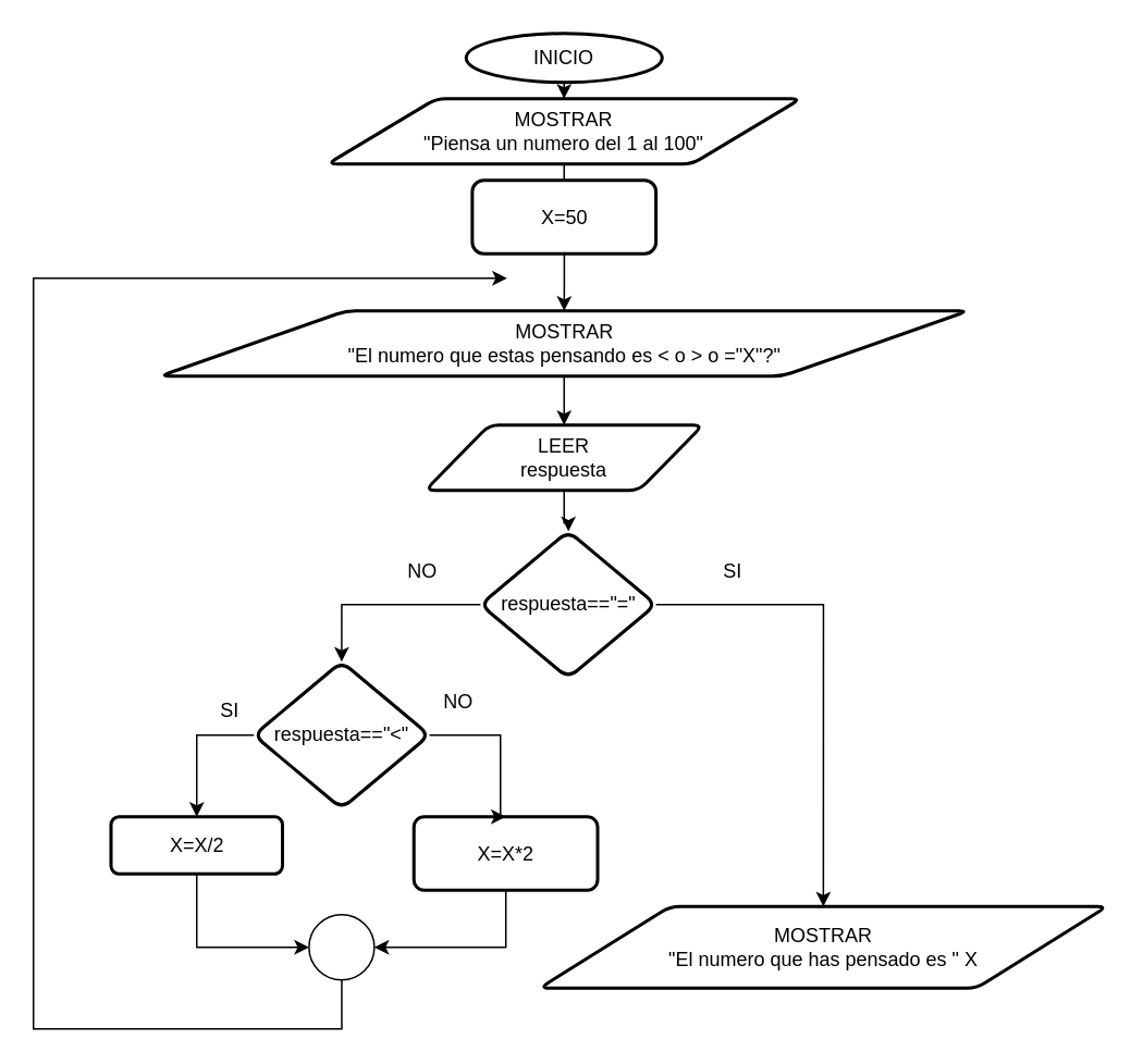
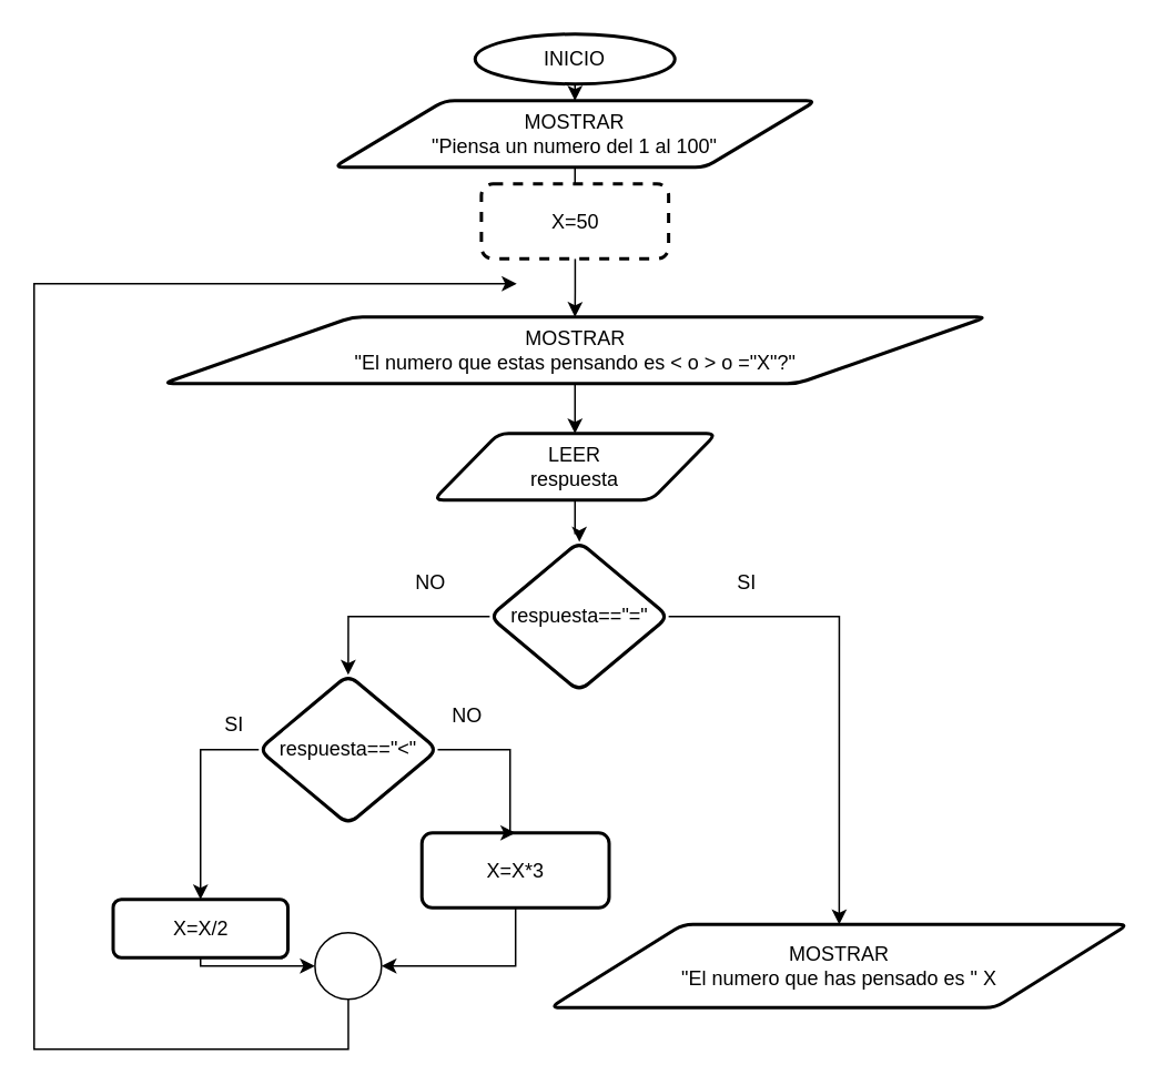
  <mxCell id="0" />
  <mxCell id="1" parent="0" />
  <mxCell id="2" value="" style="edgeStyle=orthogonalEdgeStyle;rounded=0;orthogonalLoop=1;jettySize=auto;html=1;exitX=0.5;exitY=1;exitDx=0;exitDy=0;exitPerimeter=0;" edge="1" parent="1" source="3" target="23"><mxGeometry relative="1" as="geometry"><mxPoint x="342.5" y="100" as="sourcePoint" /></mxGeometry></mxCell>
  <mxCell id="3" value="INICIO" style="strokeWidth=2;html=1;shape=mxgraph.flowchart.start_1;whiteSpace=wrap;" vertex="1" parent="1"><mxGeometry x="285" y="20" width="120" height="30" as="geometry" /></mxCell>
  <mxCell id="4" value="" style="edgeStyle=orthogonalEdgeStyle;rounded=0;orthogonalLoop=1;jettySize=auto;html=1;" edge="1" parent="1" source="5" target="10"><mxGeometry relative="1" as="geometry" /></mxCell>
  <mxCell id="5" value="&lt;div&gt;MOSTRAR &lt;br&gt;&lt;/div&gt;&lt;div&gt;&quot;El numero que estas pensando es &amp;lt; o &amp;gt; o =&quot;X&quot;?&quot;&lt;/div&gt;" style="shape=parallelogram;html=1;strokeWidth=2;perimeter=parallelogramPerimeter;whiteSpace=wrap;rounded=1;arcSize=12;size=0.23;" vertex="1" parent="1"><mxGeometry x="97.5" y="190" width="495" height="40" as="geometry" /></mxCell>
  <mxCell id="6" value="" style="edgeStyle=orthogonalEdgeStyle;rounded=0;orthogonalLoop=1;jettySize=auto;html=1;entryX=0.5;entryY=0;entryDx=0;entryDy=0;" edge="1" parent="1" source="8" target="19"><mxGeometry relative="1" as="geometry"><mxPoint x="210" y="420" as="targetPoint" /></mxGeometry></mxCell>
  <mxCell id="7" style="edgeStyle=orthogonalEdgeStyle;rounded=0;orthogonalLoop=1;jettySize=auto;html=1;entryX=0.5;entryY=0;entryDx=0;entryDy=0;" edge="1" parent="1" source="8" target="28"><mxGeometry relative="1" as="geometry"><mxPoint x="510" y="590" as="targetPoint" /><Array as="points"><mxPoint x="504" y="370" /></Array></mxGeometry></mxCell>
  <mxCell id="8" value="respuesta==&quot;=&quot;" style="rhombus;whiteSpace=wrap;html=1;rounded=1;arcSize=14;strokeWidth=2;" vertex="1" parent="1"><mxGeometry x="293.75" y="325" width="107.5" height="90" as="geometry" /></mxCell>
  <mxCell id="9" value="" style="edgeStyle=orthogonalEdgeStyle;rounded=0;orthogonalLoop=1;jettySize=auto;html=1;" edge="1" parent="1" source="10" target="8"><mxGeometry relative="1" as="geometry"><mxPoint x="347.5" y="295" as="sourcePoint" /></mxGeometry></mxCell>
  <mxCell id="10" value="&lt;div&gt;LEER &lt;br&gt;&lt;/div&gt;&lt;div&gt;respuesta&lt;/div&gt;" style="shape=parallelogram;html=1;strokeWidth=2;perimeter=parallelogramPerimeter;whiteSpace=wrap;rounded=1;arcSize=12;size=0.23;" vertex="1" parent="1"><mxGeometry x="260" y="260" width="170" height="40" as="geometry" /></mxCell>
  <mxCell id="11" value="NO" style="text;html=1;resizable=0;autosize=1;align=center;verticalAlign=middle;points=[];fillColor=none;strokeColor=none;rounded=0;" vertex="1" parent="1"><mxGeometry x="237.5" y="335" width="40" height="30" as="geometry" /></mxCell>
  <mxCell id="12" value="SI" style="text;html=1;resizable=0;autosize=1;align=center;verticalAlign=middle;points=[];fillColor=none;strokeColor=none;rounded=0;" vertex="1" parent="1"><mxGeometry x="432.5" y="335" width="30" height="30" as="geometry" /></mxCell>
  <mxCell id="13" style="edgeStyle=orthogonalEdgeStyle;rounded=0;orthogonalLoop=1;jettySize=auto;html=1;" edge="1" parent="1" source="14" target="25"><mxGeometry relative="1" as="geometry"><mxPoint x="190" y="600" as="targetPoint" /><Array as="points"><mxPoint x="120" y="580" /></Array></mxGeometry></mxCell>
- <mxCell id="14" value="X=X/2" style="whiteSpace=wrap;html=1;rounded=1;arcSize=14;strokeWidth=2;" vertex="1" parent="1"><mxGeometry x="67.5" y="500" width="105" height="35" as="geometry" /></mxCell>
+ <mxCell id="14" value="X=X/2" style="whiteSpace=wrap;html=1;rounded=1;arcSize=14;strokeWidth=2;" vertex="1" parent="1"><mxGeometry x="67.5" y="540" width="105" height="35" as="geometry" /></mxCell>
  <mxCell id="15" style="edgeStyle=orthogonalEdgeStyle;rounded=0;orthogonalLoop=1;jettySize=auto;html=1;" edge="1" parent="1" source="16" target="25"><mxGeometry relative="1" as="geometry"><Array as="points"><mxPoint x="309" y="580" /></Array></mxGeometry></mxCell>
- <mxCell id="16" value="X=X*2" style="whiteSpace=wrap;html=1;rounded=1;arcSize=14;strokeWidth=2;" vertex="1" parent="1"><mxGeometry x="253" y="500" width="112.5" height="45" as="geometry" /></mxCell>
+ <mxCell id="16" value="X=X*3" style="whiteSpace=wrap;html=1;rounded=1;arcSize=14;strokeWidth=2;" vertex="1" parent="1"><mxGeometry x="253" y="500" width="112.5" height="45" as="geometry" /></mxCell>
  <mxCell id="17" style="edgeStyle=orthogonalEdgeStyle;rounded=0;orthogonalLoop=1;jettySize=auto;html=1;entryX=0.5;entryY=0;entryDx=0;entryDy=0;" edge="1" parent="1" source="19" target="14"><mxGeometry relative="1" as="geometry"><Array as="points"><mxPoint x="120" y="450" /></Array></mxGeometry></mxCell>
  <mxCell id="18" style="edgeStyle=orthogonalEdgeStyle;rounded=0;orthogonalLoop=1;jettySize=auto;html=1;entryX=0.5;entryY=0;entryDx=0;entryDy=0;" edge="1" parent="1" source="19" target="16"><mxGeometry relative="1" as="geometry"><Array as="points"><mxPoint x="306" y="450" /></Array></mxGeometry></mxCell>
  <mxCell id="19" value="respuesta==&quot;&amp;lt;&quot;" style="rhombus;whiteSpace=wrap;html=1;rounded=1;arcSize=14;strokeWidth=2;" vertex="1" parent="1"><mxGeometry x="155" y="405" width="107.5" height="90" as="geometry" /></mxCell>
  <mxCell id="20" value="NO" style="text;html=1;resizable=0;autosize=1;align=center;verticalAlign=middle;points=[];fillColor=none;strokeColor=none;rounded=0;" vertex="1" parent="1"><mxGeometry x="260" y="415" width="40" height="30" as="geometry" /></mxCell>
  <mxCell id="21" value="SI" style="text;html=1;resizable=0;autosize=1;align=center;verticalAlign=middle;points=[];fillColor=none;strokeColor=none;rounded=0;" vertex="1" parent="1"><mxGeometry x="125" y="420" width="30" height="30" as="geometry" /></mxCell>
  <mxCell id="22" value="" style="edgeStyle=orthogonalEdgeStyle;rounded=0;orthogonalLoop=1;jettySize=auto;html=1;" edge="1" parent="1" source="23" target="27"><mxGeometry relative="1" as="geometry" /></mxCell>
  <mxCell id="23" value="&lt;div&gt;MOSTRAR &lt;br&gt;&lt;/div&gt;&lt;div&gt;&quot;Piensa un numero del 1 al 100&quot;&lt;br&gt;&lt;/div&gt;" style="shape=parallelogram;html=1;strokeWidth=2;perimeter=parallelogramPerimeter;whiteSpace=wrap;rounded=1;arcSize=12;size=0.23;" vertex="1" parent="1"><mxGeometry x="200" y="60" width="290" height="40" as="geometry" /></mxCell>
  <mxCell id="24" style="edgeStyle=orthogonalEdgeStyle;rounded=0;orthogonalLoop=1;jettySize=auto;html=1;" edge="1" parent="1" source="25"><mxGeometry relative="1" as="geometry"><mxPoint x="310" y="170" as="targetPoint" /><Array as="points"><mxPoint x="209" y="630" /><mxPoint x="20" y="630" /></Array></mxGeometry></mxCell>
  <mxCell id="25" value="" style="verticalLabelPosition=bottom;verticalAlign=top;html=1;shape=mxgraph.flowchart.on-page_reference;" vertex="1" parent="1"><mxGeometry x="188.75" y="560" width="40" height="40" as="geometry" /></mxCell>
  <mxCell id="26" style="edgeStyle=orthogonalEdgeStyle;rounded=0;orthogonalLoop=1;jettySize=auto;html=1;entryX=0.5;entryY=0;entryDx=0;entryDy=0;" edge="1" parent="1" source="27" target="5"><mxGeometry relative="1" as="geometry" /></mxCell>
- <mxCell id="27" value="X=50" style="rounded=1;whiteSpace=wrap;html=1;absoluteArcSize=1;arcSize=14;strokeWidth=2;" vertex="1" parent="1"><mxGeometry x="288.75" y="110" width="112.5" height="45" as="geometry" /></mxCell>
+ <mxCell id="27" value="X=50" style="rounded=1;whiteSpace=wrap;html=1;absoluteArcSize=1;arcSize=14;strokeWidth=2;dashed=1;" vertex="1" parent="1"><mxGeometry x="288.75" y="110" width="112.5" height="45" as="geometry" /></mxCell>
  <mxCell id="28" value="&lt;div&gt;MOSTRAR &lt;br&gt;&lt;/div&gt;&lt;div&gt;&quot;El numero que has pensado es &quot; X&lt;/div&gt;" style="shape=parallelogram;html=1;strokeWidth=2;perimeter=parallelogramPerimeter;whiteSpace=wrap;rounded=1;arcSize=12;size=0.23;" vertex="1" parent="1"><mxGeometry x="330" y="555" width="347.5" height="50" as="geometry" /></mxCell>
